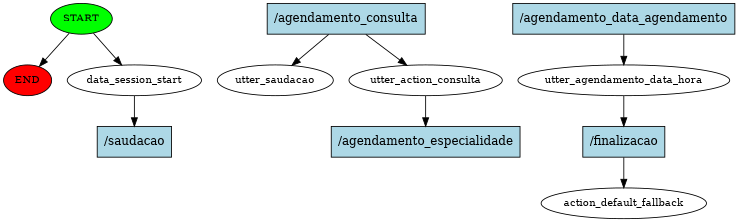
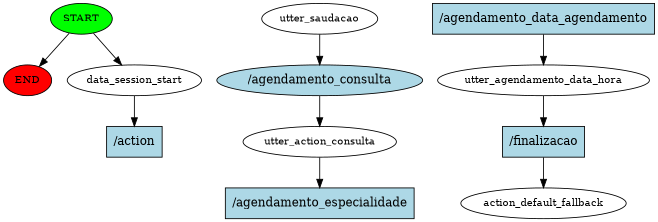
  digraph {
    node [fontsize=12 style=filled]
    n1 [fillcolor=green label=START]
    n2 [fillcolor=red label=END]
    n3 [label=data_session_start style=""]
-   n4 [fillcolor=lightblue label="/saudacao" shape=rect fontsize=""]
+   n4 [fillcolor=lightblue label="/action" shape=rect fontsize=""]
    n5 [label=utter_saudacao style=""]
-   n6 [fillcolor=lightblue label="/agendamento_consulta" shape=rect fontsize=""]
+   n6 [fillcolor=lightblue label="/agendamento_consulta" shape=ellipse fontsize=""]
    n7 [label=utter_action_consulta style=""]
    n8 [fillcolor=lightblue label="/agendamento_especialidade" shape=rect fontsize=""]
    n9 [fillcolor=lightblue label="/agendamento_data_agendamento" shape=rect fontsize=""]
    n10 [label=utter_agendamento_data_hora style=""]
    n11 [fillcolor=lightblue label="/finalizacao" shape=rect fontsize=""]
    n12 [label=action_default_fallback style=""]
    n1 -> n2
    n1 -> n3
    n3 -> n4
-   n6 -> n5
+   n5 -> n6
    n6 -> n7
    n7 -> n8
    n9 -> n10
    n10 -> n11
    n11 -> n12
  }
